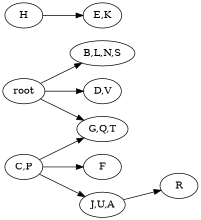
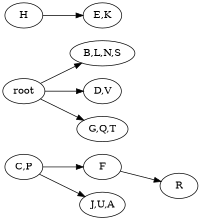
  strict digraph {
    rankdir=LR
    n1 [label=root]
    n2 [label="B,L,N,S"]
    n3 [label="D,V"]
    n4 [label="G,Q,T"]
    n5 [label="C,P"]
    n6 [label=F]
    n7 [label="J,U,A"]
    n8 [label=R]
    n9 [label=H]
    n10 [label="E,K"]
    n1 -> n2
    n1 -> n3
    n1 -> n4
-   n5 -> n4
    n5 -> n6
    n5 -> n7
-   n7 -> n8
+   n6 -> n8
    n9 -> n10
  }
